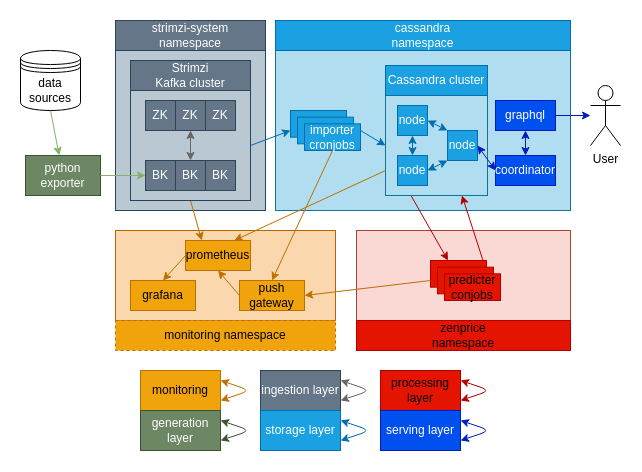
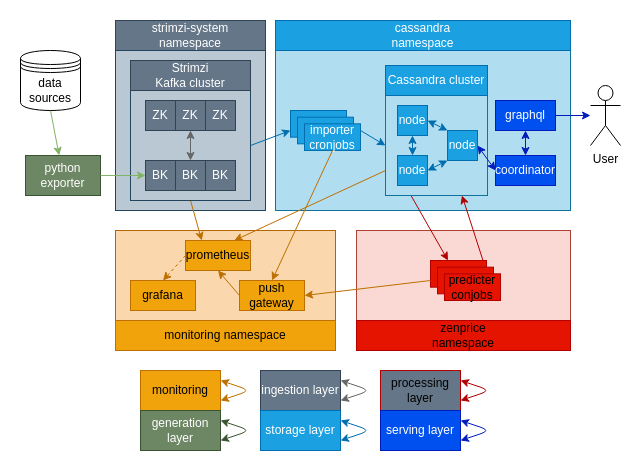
  <mxCell id="0" />
  <mxCell id="1" parent="0" />
  <mxCell id="2" value="" style="rounded=0;whiteSpace=wrap;html=1;fillColor=#b1ddf0;strokeColor=#10739e;" parent="1" vertex="1"><mxGeometry x="275" y="50" width="295" height="160" as="geometry" /></mxCell>
  <mxCell id="3" value="" style="rounded=0;whiteSpace=wrap;html=1;fillColor=#fad9d5;strokeColor=#ae4132;" parent="1" vertex="1"><mxGeometry x="356" y="230" width="214" height="90" as="geometry" /></mxCell>
  <mxCell id="4" value="" style="rounded=0;whiteSpace=wrap;html=1;fillColor=#fad7ac;strokeColor=#b46504;" parent="1" vertex="1"><mxGeometry x="115" y="230" width="220" height="90" as="geometry" /></mxCell>
  <mxCell id="5" value="strimzi-system&lt;br&gt;namespace" style="rounded=0;whiteSpace=wrap;html=1;fillColor=#647687;fontColor=#ffffff;strokeColor=#314354;" parent="1" vertex="1"><mxGeometry x="115" y="20" width="150" height="30" as="geometry" /></mxCell>
  <mxCell id="6" value="&lt;font color=&quot;#000000&quot;&gt;zenprice&lt;br&gt;namespace&lt;/font&gt;" style="rounded=0;whiteSpace=wrap;html=1;fillColor=#e51400;fontColor=#ffffff;strokeColor=#B20000;" parent="1" vertex="1"><mxGeometry x="356" y="320" width="214" height="30" as="geometry" /></mxCell>
  <mxCell id="7" value="cassandra&lt;br&gt;namespace" style="rounded=0;whiteSpace=wrap;html=1;fillColor=#1ba1e2;fontColor=#ffffff;strokeColor=#006EAF;" parent="1" vertex="1"><mxGeometry x="275" y="20" width="295" height="30" as="geometry" /></mxCell>
- <mxCell id="8" value="monitoring namespace" style="rounded=0;whiteSpace=wrap;html=1;fillColor=#f0a30a;fontColor=#000000;strokeColor=#BD7000;dashed=1;" parent="1" vertex="1"><mxGeometry x="115" y="320" width="220" height="30" as="geometry" /></mxCell>
- <mxCell id="9" style="edgeStyle=none;html=1;exitX=0;exitY=0.5;exitDx=0;exitDy=0;entryX=0.5;entryY=0;entryDx=0;entryDy=0;fontColor=#000000;fillColor=#f0a30a;strokeColor=#BD7000;" parent="1" source="10" target="11" edge="1"><mxGeometry relative="1" as="geometry" /></mxCell>
+ <mxCell id="8" value="monitoring namespace" style="rounded=0;whiteSpace=wrap;html=1;fillColor=#f0a30a;fontColor=#000000;strokeColor=#BD7000;" parent="1" vertex="1"><mxGeometry x="115" y="320" width="220" height="30" as="geometry" /></mxCell>
+ <mxCell id="9" style="edgeStyle=none;html=1;exitX=0;exitY=0.5;exitDx=0;exitDy=0;entryX=0.5;entryY=0;entryDx=0;entryDy=0;fontColor=#000000;fillColor=#f0a30a;strokeColor=#BD7000;dashed=1;" parent="1" source="10" target="11" edge="1"><mxGeometry relative="1" as="geometry" /></mxCell>
  <mxCell id="10" value="prometheus" style="rounded=0;whiteSpace=wrap;html=1;fillColor=#f0a30a;fontColor=#000000;strokeColor=#BD7000;" parent="1" vertex="1"><mxGeometry x="185" y="240" width="65" height="30" as="geometry" /></mxCell>
  <mxCell id="11" value="grafana" style="rounded=0;whiteSpace=wrap;html=1;fillColor=#f0a30a;fontColor=#000000;strokeColor=#BD7000;" parent="1" vertex="1"><mxGeometry x="130" y="280" width="65" height="30" as="geometry" /></mxCell>
  <mxCell id="12" style="edgeStyle=none;html=1;exitX=0;exitY=0.5;exitDx=0;exitDy=0;entryX=0.5;entryY=1;entryDx=0;entryDy=0;fontColor=#000000;fillColor=#f0a30a;strokeColor=#BD7000;" parent="1" source="13" target="10" edge="1"><mxGeometry relative="1" as="geometry" /></mxCell>
  <mxCell id="13" value="push&lt;br&gt;gateway" style="rounded=0;whiteSpace=wrap;html=1;fillColor=#f0a30a;fontColor=#000000;strokeColor=#BD7000;" parent="1" vertex="1"><mxGeometry x="239" y="280" width="65" height="30" as="geometry" /></mxCell>
  <mxCell id="14" style="edgeStyle=none;html=1;exitX=0.5;exitY=1;exitDx=0;exitDy=0;fillColor=#d5e8d4;strokeColor=#82b366;gradientColor=#97d077;" parent="1" source="15" target="16" edge="1"><mxGeometry relative="1" as="geometry" /></mxCell>
  <mxCell id="15" value="data sources" style="shape=datastore;whiteSpace=wrap;html=1;" parent="1" vertex="1"><mxGeometry x="20" y="50" width="60" height="60" as="geometry" /></mxCell>
  <mxCell id="16" value="python exporter" style="rounded=0;whiteSpace=wrap;html=1;fillColor=#6d8764;fontColor=#ffffff;strokeColor=#3A5431;" parent="1" vertex="1"><mxGeometry x="25" y="155" width="75" height="40" as="geometry" /></mxCell>
  <mxCell id="17" value="User" style="shape=umlActor;verticalLabelPosition=bottom;verticalAlign=top;html=1;outlineConnect=0;" parent="1" vertex="1"><mxGeometry x="590" y="85" width="30" height="60" as="geometry" /></mxCell>
  <mxCell id="18" style="edgeStyle=none;html=1;exitX=0.25;exitY=1;exitDx=0;exitDy=0;entryX=0.25;entryY=0;entryDx=0;entryDy=0;fontColor=#000000;fillColor=#e51400;strokeColor=#B20000;" parent="1" source="20" target="37" edge="1"><mxGeometry relative="1" as="geometry" /></mxCell>
  <mxCell id="19" style="edgeStyle=none;html=1;exitX=0;exitY=0.75;exitDx=0;exitDy=0;entryX=0.75;entryY=0;entryDx=0;entryDy=0;fontColor=#000000;fillColor=#f0a30a;strokeColor=#BD7000;" parent="1" source="20" target="10" edge="1"><mxGeometry relative="1" as="geometry" /></mxCell>
  <mxCell id="20" value="" style="rounded=0;whiteSpace=wrap;html=1;fillColor=#b1ddf0;strokeColor=#10739e;" parent="1" vertex="1"><mxGeometry x="385" y="95" width="102" height="100" as="geometry" /></mxCell>
  <mxCell id="21" style="edgeStyle=none;html=1;exitX=1;exitY=0.5;exitDx=0;exitDy=0;entryX=0;entryY=1;entryDx=0;entryDy=0;startArrow=classic;startFill=1;fillColor=#1ba1e2;strokeColor=#006EAF;" parent="1" source="22" target="28" edge="1"><mxGeometry relative="1" as="geometry" /></mxCell>
  <mxCell id="22" value="node" style="rounded=0;whiteSpace=wrap;html=1;fillColor=#1ba1e2;fontColor=#ffffff;strokeColor=#006EAF;" parent="1" vertex="1"><mxGeometry x="397" y="155" width="30" height="30" as="geometry" /></mxCell>
  <mxCell id="23" value="Cassandra cluster" style="rounded=0;whiteSpace=wrap;html=1;fillColor=#1ba1e2;fontColor=#ffffff;strokeColor=#006EAF;" parent="1" vertex="1"><mxGeometry x="385" y="65" width="102" height="30" as="geometry" /></mxCell>
  <mxCell id="24" style="edgeStyle=none;html=1;exitX=0.5;exitY=1;exitDx=0;exitDy=0;entryX=0.5;entryY=0;entryDx=0;entryDy=0;startArrow=classic;startFill=1;fillColor=#1ba1e2;strokeColor=#006EAF;" parent="1" source="26" target="22" edge="1"><mxGeometry relative="1" as="geometry" /></mxCell>
  <mxCell id="25" style="edgeStyle=none;html=1;exitX=1;exitY=0.5;exitDx=0;exitDy=0;entryX=0;entryY=0;entryDx=0;entryDy=0;startArrow=classic;startFill=1;fillColor=#1ba1e2;strokeColor=#006EAF;" parent="1" source="26" target="28" edge="1"><mxGeometry relative="1" as="geometry" /></mxCell>
  <mxCell id="26" value="node" style="rounded=0;whiteSpace=wrap;html=1;fillColor=#1ba1e2;fontColor=#ffffff;strokeColor=#006EAF;" parent="1" vertex="1"><mxGeometry x="397" y="105" width="30" height="30" as="geometry" /></mxCell>
  <mxCell id="27" style="edgeStyle=none;html=1;exitX=1;exitY=0.5;exitDx=0;exitDy=0;entryX=0;entryY=0.5;entryDx=0;entryDy=0;startArrow=classic;startFill=1;fillColor=#0050ef;strokeColor=#001DBC;" parent="1" source="28" target="30" edge="1"><mxGeometry relative="1" as="geometry" /></mxCell>
  <mxCell id="28" value="node" style="rounded=0;whiteSpace=wrap;html=1;fillColor=#1ba1e2;fontColor=#ffffff;strokeColor=#006EAF;" parent="1" vertex="1"><mxGeometry x="447" y="130" width="30" height="30" as="geometry" /></mxCell>
  <mxCell id="29" style="edgeStyle=none;html=1;exitX=0.5;exitY=0;exitDx=0;exitDy=0;entryX=0.5;entryY=1;entryDx=0;entryDy=0;startArrow=classic;startFill=1;fillColor=#0050ef;strokeColor=#001DBC;" parent="1" source="30" target="42" edge="1"><mxGeometry relative="1" as="geometry" /></mxCell>
  <mxCell id="30" value="coordinator" style="rounded=0;whiteSpace=wrap;html=1;fillColor=#0050ef;strokeColor=#001DBC;fontColor=#ffffff;" parent="1" vertex="1"><mxGeometry x="495" y="155" width="60" height="30" as="geometry" /></mxCell>
  <mxCell id="31" style="edgeStyle=none;html=1;exitX=1;exitY=0.5;exitDx=0;exitDy=0;fontColor=#000000;fillColor=#1ba1e2;strokeColor=#006EAF;" parent="1" source="32" edge="1"><mxGeometry relative="1" as="geometry"><mxPoint x="385" y="145" as="targetPoint" /></mxGeometry></mxCell>
  <mxCell id="32" value="" style="group;movable=1;resizable=1;rotatable=1;deletable=1;editable=1;connectable=1;fillColor=none;" parent="1" vertex="1" connectable="0"><mxGeometry x="290" y="110" width="70" height="40" as="geometry" /></mxCell>
  <mxCell id="33" value="" style="rounded=0;whiteSpace=wrap;html=1;fillColor=#1ba1e2;strokeColor=#006EAF;container=0;movable=1;resizable=1;rotatable=1;deletable=1;editable=1;connectable=1;fontColor=#ffffff;" parent="32" vertex="1"><mxGeometry width="56" height="26.667" as="geometry" /></mxCell>
  <mxCell id="34" value="" style="rounded=0;whiteSpace=wrap;html=1;fillColor=#1ba1e2;strokeColor=#006EAF;container=0;movable=1;resizable=1;rotatable=1;deletable=1;editable=1;connectable=1;fontColor=#ffffff;" parent="32" vertex="1"><mxGeometry x="7" y="6.667" width="56" height="26.667" as="geometry" /></mxCell>
  <mxCell id="35" value="importer&lt;br&gt;cronjobs" style="rounded=0;whiteSpace=wrap;html=1;fillColor=#1ba1e2;strokeColor=#006EAF;container=0;movable=1;resizable=1;rotatable=1;deletable=1;editable=1;connectable=1;fontColor=#ffffff;" parent="32" vertex="1"><mxGeometry x="14" y="13.333" width="56" height="26.667" as="geometry" /></mxCell>
  <mxCell id="36" style="edgeStyle=none;html=1;exitX=0.75;exitY=0;exitDx=0;exitDy=0;entryX=0.75;entryY=1;entryDx=0;entryDy=0;fontColor=#000000;fillColor=#e51400;strokeColor=#B20000;" parent="1" source="37" target="20" edge="1"><mxGeometry relative="1" as="geometry" /></mxCell>
  <mxCell id="37" value="" style="group;movable=1;resizable=1;rotatable=1;deletable=1;editable=1;connectable=1;fillColor=none;" parent="1" vertex="1" connectable="0"><mxGeometry x="430" y="260" width="70" height="40.0" as="geometry" /></mxCell>
  <mxCell id="38" value="" style="rounded=0;whiteSpace=wrap;html=1;fillColor=#e51400;fontColor=#ffffff;strokeColor=#B20000;container=0;movable=1;resizable=1;rotatable=1;deletable=1;editable=1;connectable=1;" parent="37" vertex="1"><mxGeometry width="56" height="26.667" as="geometry" /></mxCell>
  <mxCell id="39" value="" style="rounded=0;whiteSpace=wrap;html=1;fillColor=#e51400;fontColor=#ffffff;strokeColor=#B20000;container=0;movable=1;resizable=1;rotatable=1;deletable=1;editable=1;connectable=1;" parent="37" vertex="1"><mxGeometry x="7" y="6.667" width="56" height="26.667" as="geometry" /></mxCell>
  <mxCell id="40" value="&lt;font color=&quot;#000000&quot;&gt;predicter&lt;br&gt;conjobs&lt;/font&gt;" style="rounded=0;whiteSpace=wrap;html=1;fillColor=#e51400;fontColor=#ffffff;strokeColor=#B20000;container=0;movable=1;resizable=1;rotatable=1;deletable=1;editable=1;connectable=1;" parent="37" vertex="1"><mxGeometry x="14" y="13.333" width="56" height="26.667" as="geometry" /></mxCell>
  <mxCell id="41" style="edgeStyle=none;html=1;exitX=1;exitY=0.5;exitDx=0;exitDy=0;fontColor=#000000;fillColor=#0050ef;strokeColor=#001DBC;" parent="1" source="42" target="17" edge="1"><mxGeometry relative="1" as="geometry" /></mxCell>
  <mxCell id="42" value="graphql" style="rounded=0;whiteSpace=wrap;html=1;fillColor=#0050ef;fontColor=#ffffff;strokeColor=#001DBC;" parent="1" vertex="1"><mxGeometry x="495" y="100" width="60" height="30" as="geometry" /></mxCell>
  <mxCell id="43" value="monitoring" style="rounded=0;whiteSpace=wrap;html=1;fillColor=#f0a30a;fontColor=#000000;strokeColor=#BD7000;container=0;" parent="1" vertex="1"><mxGeometry x="140" y="370" width="80" height="40" as="geometry" /></mxCell>
  <mxCell id="44" value="generation layer" style="rounded=0;whiteSpace=wrap;html=1;fillColor=#6d8764;strokeColor=#3A5431;fontColor=#ffffff;container=0;" parent="1" vertex="1"><mxGeometry x="140" y="410" width="80" height="40" as="geometry" /></mxCell>
- <mxCell id="45" value="&lt;font color=&quot;#000000&quot;&gt;processing layer&lt;/font&gt;" style="rounded=0;whiteSpace=wrap;html=1;fillColor=#e51400;strokeColor=#B20000;fontColor=#ffffff;container=0;" parent="1" vertex="1"><mxGeometry x="380" y="370" width="80" height="40" as="geometry" /></mxCell>
+ <mxCell id="45" value="&lt;font color=&quot;#000000&quot;&gt;processing layer&lt;/font&gt;" style="rounded=0;whiteSpace=wrap;html=1;fillColor=#647687;strokeColor=#B20000;fontColor=#ffffff;container=0;" parent="1" vertex="1"><mxGeometry x="380" y="370" width="80" height="40" as="geometry" /></mxCell>
  <mxCell id="46" value="ingestion layer" style="rounded=0;whiteSpace=wrap;html=1;fillColor=#647687;strokeColor=#314354;fontColor=#ffffff;container=0;" parent="1" vertex="1"><mxGeometry x="260" y="370" width="80" height="40" as="geometry" /></mxCell>
  <mxCell id="47" value="storage layer" style="rounded=0;whiteSpace=wrap;html=1;fillColor=#1ba1e2;strokeColor=#006EAF;fontColor=#ffffff;container=0;" parent="1" vertex="1"><mxGeometry x="260" y="410" width="80" height="40" as="geometry" /></mxCell>
  <mxCell id="48" value="serving layer" style="rounded=0;whiteSpace=wrap;html=1;fillColor=#0050ef;strokeColor=#001DBC;fontColor=#ffffff;container=0;" parent="1" vertex="1"><mxGeometry x="380" y="410" width="80" height="40" as="geometry" /></mxCell>
  <mxCell id="49" value="" style="rounded=0;whiteSpace=wrap;html=1;fillColor=#bac8d3;strokeColor=#23445d;" parent="1" vertex="1"><mxGeometry x="115" y="50" width="150" height="160" as="geometry" /></mxCell>
  <mxCell id="50" style="edgeStyle=none;html=1;exitX=0.5;exitY=1;exitDx=0;exitDy=0;entryX=0.25;entryY=0;entryDx=0;entryDy=0;fontColor=#000000;fillColor=#f0a30a;strokeColor=#BD7000;" parent="1" source="52" target="10" edge="1"><mxGeometry relative="1" as="geometry" /></mxCell>
  <mxCell id="51" style="edgeStyle=none;html=1;exitX=1;exitY=0.5;exitDx=0;exitDy=0;entryX=0;entryY=0.75;entryDx=0;entryDy=0;fontColor=#000000;fillColor=#1ba1e2;strokeColor=#006EAF;" parent="1" source="52" target="33" edge="1"><mxGeometry relative="1" as="geometry" /></mxCell>
  <mxCell id="52" value="" style="rounded=0;whiteSpace=wrap;html=1;fillColor=#bac8d3;strokeColor=#23445d;" parent="1" vertex="1"><mxGeometry x="130" y="90" width="120" height="110" as="geometry" /></mxCell>
  <mxCell id="53" value="BK" style="rounded=0;whiteSpace=wrap;html=1;fillColor=#647687;fontColor=#ffffff;strokeColor=#314354;" parent="1" vertex="1"><mxGeometry x="145" y="160" width="30" height="30" as="geometry" /></mxCell>
  <mxCell id="54" style="edgeStyle=none;html=1;exitX=0.5;exitY=0;exitDx=0;exitDy=0;entryX=0.5;entryY=1;entryDx=0;entryDy=0;startArrow=classic;startFill=1;fillColor=#f5f5f5;strokeColor=#666666;" parent="1" source="55" target="58" edge="1"><mxGeometry relative="1" as="geometry" /></mxCell>
  <mxCell id="55" value="BK" style="rounded=0;whiteSpace=wrap;html=1;fillColor=#647687;fontColor=#ffffff;strokeColor=#314354;" parent="1" vertex="1"><mxGeometry x="175" y="160" width="30" height="30" as="geometry" /></mxCell>
  <mxCell id="56" value="BK" style="rounded=0;whiteSpace=wrap;html=1;fillColor=#647687;fontColor=#ffffff;strokeColor=#314354;" parent="1" vertex="1"><mxGeometry x="205" y="160" width="30" height="30" as="geometry" /></mxCell>
  <mxCell id="57" value="ZK" style="rounded=0;whiteSpace=wrap;html=1;fillColor=#647687;fontColor=#ffffff;strokeColor=#314354;" parent="1" vertex="1"><mxGeometry x="145" y="100" width="30" height="30" as="geometry" /></mxCell>
  <mxCell id="58" value="ZK" style="rounded=0;whiteSpace=wrap;html=1;fillColor=#647687;fontColor=#ffffff;strokeColor=#314354;" parent="1" vertex="1"><mxGeometry x="175" y="100" width="30" height="30" as="geometry" /></mxCell>
  <mxCell id="59" value="ZK" style="rounded=0;whiteSpace=wrap;html=1;fillColor=#647687;fontColor=#ffffff;strokeColor=#314354;" parent="1" vertex="1"><mxGeometry x="205" y="100" width="30" height="30" as="geometry" /></mxCell>
  <mxCell id="60" value="Strimzi&lt;br&gt;Kafka cluster" style="rounded=0;whiteSpace=wrap;html=1;fillColor=#647687;fontColor=#ffffff;strokeColor=#314354;" parent="1" vertex="1"><mxGeometry x="130" y="60" width="120" height="30" as="geometry" /></mxCell>
  <mxCell id="61" style="edgeStyle=none;html=1;exitX=0.5;exitY=1;exitDx=0;exitDy=0;entryX=0.5;entryY=0;entryDx=0;entryDy=0;fontColor=#000000;fillColor=#f0a30a;strokeColor=#BD7000;" parent="1" source="35" target="13" edge="1"><mxGeometry relative="1" as="geometry" /></mxCell>
  <mxCell id="62" style="edgeStyle=none;html=1;exitX=0;exitY=0.75;exitDx=0;exitDy=0;entryX=1;entryY=0.5;entryDx=0;entryDy=0;fontColor=#000000;fillColor=#f0a30a;strokeColor=#BD7000;" parent="1" source="38" target="13" edge="1"><mxGeometry relative="1" as="geometry" /></mxCell>
  <mxCell id="63" style="edgeStyle=none;html=1;exitX=1;exitY=0.5;exitDx=0;exitDy=0;entryX=0;entryY=0.5;entryDx=0;entryDy=0;fillColor=#d5e8d4;strokeColor=#82b366;gradientColor=#97d077;" parent="1" source="16" target="53" edge="1"><mxGeometry relative="1" as="geometry" /></mxCell>
  <mxCell id="64" value="" style="endArrow=classic;startArrow=classic;html=1;fontColor=#000000;fillColor=#f0a30a;strokeColor=#BD7000;" parent="1" edge="1"><mxGeometry width="50" height="50" relative="1" as="geometry"><mxPoint x="220" y="400" as="sourcePoint" /><mxPoint x="220" y="380" as="targetPoint" /><Array as="points"><mxPoint x="250" y="390" /></Array></mxGeometry></mxCell>
  <mxCell id="65" value="" style="endArrow=classic;startArrow=classic;html=1;fontColor=#000000;fillColor=#6d8764;strokeColor=#3A5431;" parent="1" edge="1"><mxGeometry width="50" height="50" relative="1" as="geometry"><mxPoint x="220" y="440" as="sourcePoint" /><mxPoint x="220" y="420" as="targetPoint" /><Array as="points"><mxPoint x="250" y="430" /></Array></mxGeometry></mxCell>
  <mxCell id="66" value="" style="endArrow=classic;startArrow=classic;html=1;fontColor=#000000;fillColor=#1ba1e2;strokeColor=#006EAF;" parent="1" edge="1"><mxGeometry width="50" height="50" relative="1" as="geometry"><mxPoint x="340" y="440" as="sourcePoint" /><mxPoint x="340" y="420" as="targetPoint" /><Array as="points"><mxPoint x="370" y="430" /></Array></mxGeometry></mxCell>
  <mxCell id="67" value="" style="endArrow=classic;startArrow=classic;html=1;fontColor=#000000;fillColor=#0050ef;strokeColor=#001DBC;" parent="1" edge="1"><mxGeometry width="50" height="50" relative="1" as="geometry"><mxPoint x="460" y="440" as="sourcePoint" /><mxPoint x="460" y="420" as="targetPoint" /><Array as="points"><mxPoint x="490" y="430" /></Array></mxGeometry></mxCell>
  <mxCell id="68" value="" style="endArrow=classic;startArrow=classic;html=1;fontColor=#000000;fillColor=#e51400;strokeColor=#B20000;" parent="1" edge="1"><mxGeometry width="50" height="50" relative="1" as="geometry"><mxPoint x="460" y="400" as="sourcePoint" /><mxPoint x="460" y="380" as="targetPoint" /><Array as="points"><mxPoint x="490" y="390" /></Array></mxGeometry></mxCell>
  <mxCell id="69" value="" style="endArrow=classic;startArrow=classic;html=1;fontColor=#000000;fillColor=#f5f5f5;strokeColor=#666666;gradientColor=#b3b3b3;" parent="1" edge="1"><mxGeometry width="50" height="50" relative="1" as="geometry"><mxPoint x="340" y="400" as="sourcePoint" /><mxPoint x="340" y="380" as="targetPoint" /><Array as="points"><mxPoint x="370" y="390" /></Array></mxGeometry></mxCell>
